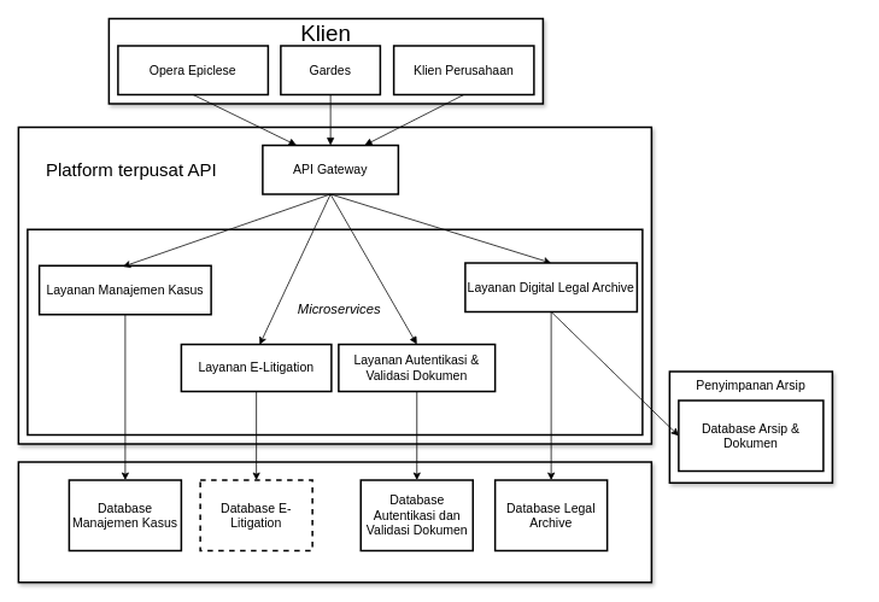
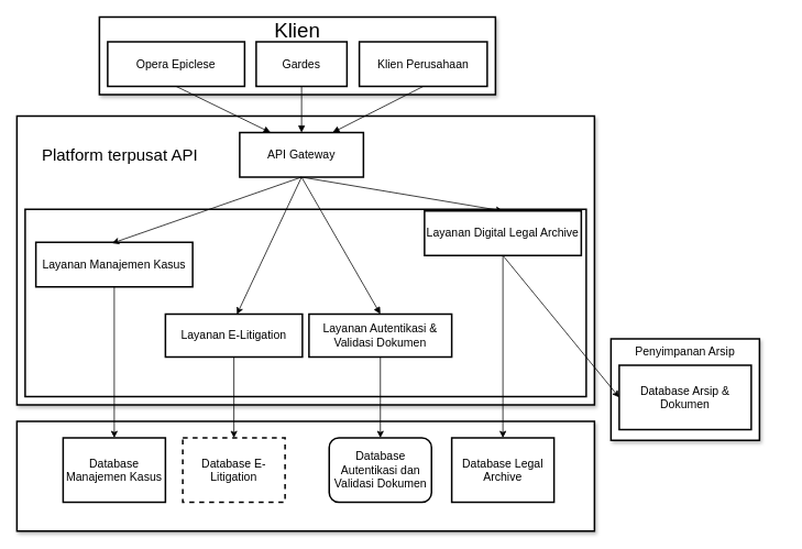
  <mxCell id="0" />
  <mxCell id="1" parent="0" />
  <mxCell id="2" value="" style="whiteSpace=wrap;strokeWidth=2;shadow=1;" vertex="1" parent="1"><mxGeometry x="20" y="510" width="700" height="133" as="geometry" /></mxCell>
  <mxCell id="3" value="" style="whiteSpace=wrap;strokeWidth=2;fillStyle=auto;perimeterSpacing=2;rounded=0;shadow=1;glass=0;" vertex="1" parent="1"><mxGeometry x="20" y="140" width="700" height="350" as="geometry" /></mxCell>
  <mxCell id="4" value="" style="whiteSpace=wrap;strokeWidth=2;" vertex="1" parent="1"><mxGeometry x="30" y="253" width="680" height="227" as="geometry" /></mxCell>
  <mxCell id="5" value="" style="whiteSpace=wrap;strokeWidth=2;shadow=1;" vertex="1" parent="1"><mxGeometry x="120" y="20" width="480" height="94" as="geometry" /></mxCell>
  <mxCell id="6" value="Opera Epiclese" style="whiteSpace=wrap;strokeWidth=2;fontSize=14;" vertex="1" parent="1"><mxGeometry x="130" y="50" width="166" height="54" as="geometry" /></mxCell>
  <mxCell id="7" value="Gardes" style="whiteSpace=wrap;strokeWidth=2;fontSize=14;" vertex="1" parent="1"><mxGeometry x="310" y="50" width="110" height="54" as="geometry" /></mxCell>
  <mxCell id="8" value="Klien Perusahaan" style="whiteSpace=wrap;strokeWidth=2;fontSize=14;" vertex="1" parent="1"><mxGeometry x="435" y="50" width="155" height="54" as="geometry" /></mxCell>
  <mxCell id="9" style="rounded=0;orthogonalLoop=1;jettySize=auto;html=1;exitX=0.5;exitY=1;exitDx=0;exitDy=0;entryX=0.522;entryY=0.005;entryDx=0;entryDy=0;entryPerimeter=0;" edge="1" parent="1" source="11" target="15"><mxGeometry relative="1" as="geometry" /></mxCell>
  <mxCell id="10" value="" style="rounded=0;orthogonalLoop=1;jettySize=auto;html=1;entryX=0.5;entryY=0;entryDx=0;entryDy=0;exitX=0.5;exitY=1;exitDx=0;exitDy=0;" edge="1" parent="1" source="11" target="17"><mxGeometry relative="1" as="geometry"><mxPoint x="494" y="253" as="targetPoint" /></mxGeometry></mxCell>
  <mxCell id="11" value="API Gateway" style="whiteSpace=wrap;strokeWidth=2;fontSize=14;" vertex="1" parent="1"><mxGeometry x="290" y="160" width="150" height="54" as="geometry" /></mxCell>
  <mxCell id="12" style="rounded=0;orthogonalLoop=1;jettySize=auto;html=1;exitX=0.5;exitY=1;exitDx=0;exitDy=0;entryX=0.5;entryY=0;entryDx=0;entryDy=0;" edge="1" parent="1" source="13" target="20"><mxGeometry relative="1" as="geometry" /></mxCell>
  <mxCell id="13" value="Layanan Manajemen Kasus" style="whiteSpace=wrap;strokeWidth=2;fontSize=14;" vertex="1" parent="1"><mxGeometry x="43" y="293" width="190" height="54" as="geometry" /></mxCell>
  <mxCell id="14" style="edgeStyle=orthogonalEdgeStyle;rounded=0;orthogonalLoop=1;jettySize=auto;html=1;exitX=0.5;exitY=1;exitDx=0;exitDy=0;entryX=0.5;entryY=0;entryDx=0;entryDy=0;" edge="1" parent="1" source="15" target="29"><mxGeometry relative="1" as="geometry" /></mxCell>
  <mxCell id="15" value="Layanan E-Litigation" style="whiteSpace=wrap;strokeWidth=2;fontSize=14;" vertex="1" parent="1"><mxGeometry x="200" y="380" width="166" height="52" as="geometry" /></mxCell>
  <mxCell id="16" style="rounded=0;orthogonalLoop=1;jettySize=auto;html=1;exitX=0.5;exitY=1;exitDx=0;exitDy=0;" edge="1" parent="1" source="17" target="30"><mxGeometry relative="1" as="geometry" /></mxCell>
- <mxCell id="17" value="Layanan Digital Legal Archive" style="whiteSpace=wrap;strokeWidth=2;fontSize=14;" vertex="1" parent="1"><mxGeometry x="514" y="290" width="190" height="54" as="geometry" /></mxCell>
+ <mxCell id="17" value="Layanan Digital Legal Archive" style="whiteSpace=wrap;strokeWidth=2;fontSize=14;" vertex="1" parent="1"><mxGeometry x="514" y="255" width="190" height="54" as="geometry" /></mxCell>
  <mxCell id="18" style="rounded=0;orthogonalLoop=1;jettySize=auto;html=1;exitX=0.5;exitY=1;exitDx=0;exitDy=0;" edge="1" parent="1" source="19" target="31"><mxGeometry relative="1" as="geometry" /></mxCell>
  <mxCell id="19" value="Layanan Autentikasi &amp; Validasi Dokumen" style="whiteSpace=wrap;strokeWidth=2;fontSize=14;" vertex="1" parent="1"><mxGeometry x="374" y="380" width="173" height="52" as="geometry" /></mxCell>
  <mxCell id="20" value="Database Manajemen Kasus" style="whiteSpace=wrap;strokeWidth=2;fontSize=14;" vertex="1" parent="1"><mxGeometry x="76" y="530" width="124" height="78" as="geometry" /></mxCell>
  <mxCell id="21" value="" style="curved=0;startArrow=none;endArrow=block;exitX=0.5;exitY=1;entryX=0.25;entryY=0;rounded=0;entryDx=0;entryDy=0;" edge="1" parent="1" source="6" target="11"><mxGeometry relative="1" as="geometry"><Array as="points" /></mxGeometry></mxCell>
  <mxCell id="22" value="" style="curved=0;startArrow=none;endArrow=block;exitX=0.5;exitY=1;entryX=0.5;entryY=0;rounded=0;entryDx=0;entryDy=0;exitDx=0;exitDy=0;" edge="1" parent="1" source="7" target="11"><mxGeometry relative="1" as="geometry"><Array as="points" /><mxPoint x="505.5" y="49" as="sourcePoint" /><mxPoint x="540" y="149" as="targetPoint" /></mxGeometry></mxCell>
  <mxCell id="23" value="" style="curved=0;startArrow=none;endArrow=block;exitX=0.5;exitY=1;entryX=0.75;entryY=0;rounded=0;entryDx=0;entryDy=0;" edge="1" parent="1" source="8" target="11"><mxGeometry relative="1" as="geometry"><Array as="points" /></mxGeometry></mxCell>
  <mxCell id="24" value="" style="curved=0;startArrow=none;endArrow=block;exitX=0.5;exitY=1;entryX=0.5;entryY=0;rounded=0;exitDx=0;exitDy=0;" edge="1" parent="1" source="11" target="19"><mxGeometry relative="1" as="geometry"><Array as="points" /></mxGeometry></mxCell>
  <mxCell id="25" value="&lt;span style=&quot;font-size: 25px;&quot;&gt;Klien&lt;/span&gt;" style="text;strokeColor=none;align=center;fillColor=none;html=1;verticalAlign=middle;whiteSpace=wrap;rounded=0;" vertex="1" parent="1"><mxGeometry x="330" y="20" width="60" height="30" as="geometry" /></mxCell>
  <mxCell id="26" value="&lt;font style=&quot;font-size: 20px;&quot;&gt;Platform terpusat API&lt;/font&gt;" style="text;strokeColor=none;align=center;fillColor=none;html=1;verticalAlign=middle;whiteSpace=wrap;rounded=0;" vertex="1" parent="1"><mxGeometry x="25" y="172" width="240" height="30" as="geometry" /></mxCell>
  <mxCell id="27" style="rounded=0;orthogonalLoop=1;jettySize=auto;html=1;entryX=0.486;entryY=0.021;entryDx=0;entryDy=0;entryPerimeter=0;exitX=0.5;exitY=1;exitDx=0;exitDy=0;" edge="1" parent="1" source="11" target="13"><mxGeometry relative="1" as="geometry" /></mxCell>
- <mxCell id="28" value="&lt;font style=&quot;font-size: 15px;&quot;&gt;&lt;i style=&quot;&quot;&gt;Microservices&lt;/i&gt;&lt;/font&gt;" style="text;strokeColor=none;align=center;fillColor=none;html=1;verticalAlign=middle;whiteSpace=wrap;rounded=0;" vertex="1" parent="1"><mxGeometry x="255" y="325" width="240" height="30" as="geometry" /></mxCell>
  <mxCell id="29" value="Database E-Litigation" style="whiteSpace=wrap;strokeWidth=2;fontSize=14;dashed=1;" vertex="1" parent="1"><mxGeometry x="221" y="530" width="124" height="78" as="geometry" /></mxCell>
  <mxCell id="30" value="Database Legal Archive" style="whiteSpace=wrap;strokeWidth=2;fontSize=14;" vertex="1" parent="1"><mxGeometry x="547" y="530" width="124" height="78" as="geometry" /></mxCell>
- <mxCell id="31" value="Database Autentikasi dan Validasi Dokumen" style="whiteSpace=wrap;strokeWidth=2;fontSize=14;" vertex="1" parent="1"><mxGeometry x="398.5" y="530" width="124" height="78" as="geometry" /></mxCell>
+ <mxCell id="31" value="Database Autentikasi dan Validasi Dokumen" style="whiteSpace=wrap;strokeWidth=2;fontSize=14;rounded=1;" vertex="1" parent="1"><mxGeometry x="398.5" y="530" width="124" height="78" as="geometry" /></mxCell>
  <mxCell id="32" value="" style="whiteSpace=wrap;strokeWidth=2;shadow=1;" vertex="1" parent="1"><mxGeometry x="740" y="410" width="180" height="123" as="geometry" /></mxCell>
  <mxCell id="33" value="Penyimpanan Arsip" style="text;strokeColor=none;align=center;fillColor=none;html=1;verticalAlign=middle;whiteSpace=wrap;rounded=0;fontSize=14;" vertex="1" parent="1"><mxGeometry x="710" y="410" width="240" height="32" as="geometry" /></mxCell>
  <mxCell id="34" value="Database Arsip &amp; Dokumen" style="whiteSpace=wrap;strokeWidth=2;fontSize=14;" vertex="1" parent="1"><mxGeometry x="750" y="442" width="160" height="78" as="geometry" /></mxCell>
  <mxCell id="35" style="rounded=0;orthogonalLoop=1;jettySize=auto;html=1;exitX=0.5;exitY=1;exitDx=0;exitDy=0;entryX=0;entryY=0.5;entryDx=0;entryDy=0;" edge="1" parent="1" source="17" target="34"><mxGeometry relative="1" as="geometry" /></mxCell>
